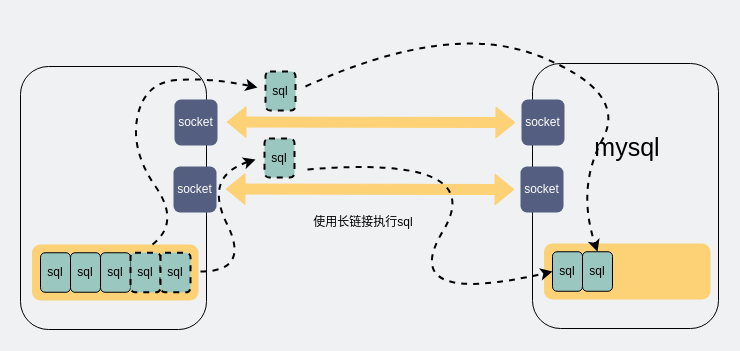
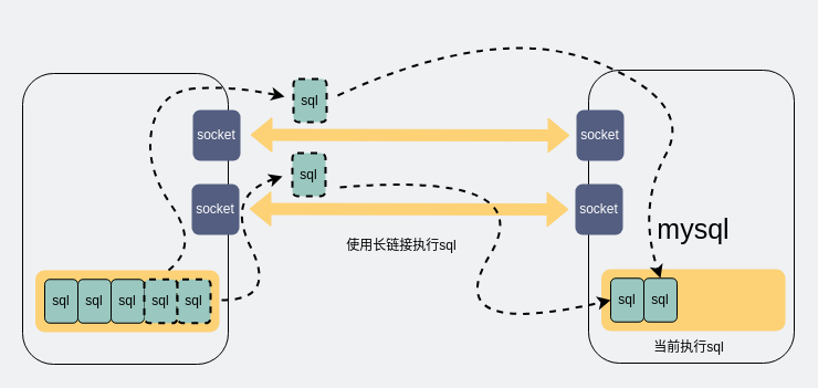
  <mxCell id="0" />
  <mxCell id="1" parent="0" />
  <mxCell id="2" value="" style="rounded=1;whiteSpace=wrap;html=1;fillColor=none;strokeColor=default;strokeWidth=1;" parent="1" vertex="1"><mxGeometry x="20" y="66" width="186" height="263" as="geometry" /></mxCell>
  <mxCell id="3" value="" style="rounded=1;whiteSpace=wrap;html=1;fillColor=#FDD276;strokeColor=none;" parent="1" vertex="1"><mxGeometry x="31.5" y="244" width="166.5" height="56" as="geometry" /></mxCell>
  <mxCell id="4" value="sql" style="rounded=1;whiteSpace=wrap;html=1;fillColor=#9AC7BF;strokeColor=#000000;dashed=1;strokeWidth=2;" parent="1" vertex="1"><mxGeometry x="264" y="138" width="30" height="39" as="geometry" /></mxCell>
  <mxCell id="5" value="" style="shape=flexArrow;endArrow=classic;startArrow=classic;html=1;rounded=0;strokeWidth=1;fillColor=#FDD276;strokeColor=#FDD276;" parent="1" edge="1"><mxGeometry width="100" height="100" relative="1" as="geometry"><mxPoint x="225" y="188.5" as="sourcePoint" /><mxPoint x="514" y="189" as="targetPoint" /></mxGeometry></mxCell>
  <mxCell id="6" value="使用长链接执行sql" style="text;html=1;strokeColor=none;fillColor=none;align=center;verticalAlign=middle;whiteSpace=wrap;rounded=0;dashed=1;" parent="1" vertex="1"><mxGeometry x="278" y="207" width="170" height="30" as="geometry" /></mxCell>
  <mxCell id="7" value="sql" style="rounded=1;whiteSpace=wrap;html=1;fillColor=#9AC7BF;strokeColor=#000000;" parent="1" vertex="1"><mxGeometry x="70" y="252.25" width="30" height="39.5" as="geometry" /></mxCell>
  <mxCell id="8" value="sql" style="rounded=1;whiteSpace=wrap;html=1;fillColor=#9AC7BF;strokeColor=#000000;" parent="1" vertex="1"><mxGeometry x="100" y="252.25" width="30" height="39.5" as="geometry" /></mxCell>
  <mxCell id="9" value="sql" style="rounded=1;whiteSpace=wrap;html=1;fillColor=#9AC7BF;strokeColor=#000000;dashed=1;strokeWidth=2;" parent="1" vertex="1"><mxGeometry x="130" y="252.25" width="30" height="39.5" as="geometry" /></mxCell>
  <mxCell id="10" value="sql" style="rounded=1;whiteSpace=wrap;html=1;fillColor=#9AC7BF;strokeColor=#000000;dashed=1;strokeWidth=2;" parent="1" vertex="1"><mxGeometry x="160" y="252.25" width="30" height="39.5" as="geometry" /></mxCell>
  <mxCell id="11" value="sql" style="rounded=1;whiteSpace=wrap;html=1;fillColor=#9AC7BF;strokeColor=#000000;" parent="1" vertex="1"><mxGeometry x="40" y="252.25" width="30" height="39.5" as="geometry" /></mxCell>
  <mxCell id="12" value="&lt;font color=&quot;#ffffff&quot;&gt;socket&lt;/font&gt;" style="rounded=1;whiteSpace=wrap;html=1;dashed=1;strokeColor=none;strokeWidth=2;fillColor=#535E80;" parent="1" vertex="1"><mxGeometry x="173" y="166" width="43" height="46" as="geometry" /></mxCell>
  <mxCell id="13" value="" style="rounded=1;whiteSpace=wrap;html=1;fillColor=none;strokeColor=default;strokeWidth=1;" parent="1" vertex="1"><mxGeometry x="532" y="63" width="186" height="265" as="geometry" /></mxCell>
  <mxCell id="14" value="" style="rounded=1;whiteSpace=wrap;html=1;fillColor=#FDD276;strokeColor=none;" parent="1" vertex="1"><mxGeometry x="543.5" y="243" width="166.5" height="56" as="geometry" /></mxCell>
+ <mxCell id="15" value="当前执行sql" style="text;html=1;strokeColor=none;fillColor=none;align=center;verticalAlign=middle;whiteSpace=wrap;rounded=0;" parent="1" vertex="1"><mxGeometry x="568" y="299" width="110" height="30" as="geometry" /></mxCell>
  <mxCell id="16" value="sql" style="rounded=1;whiteSpace=wrap;html=1;fillColor=#9AC7BF;strokeColor=#000000;" parent="1" vertex="1"><mxGeometry x="552" y="251.25" width="30" height="39.5" as="geometry" /></mxCell>
- <mxCell id="17" value="&lt;font style=&quot;font-size: 25px&quot;&gt;mysql&lt;/font&gt;" style="text;html=1;strokeColor=none;fillColor=none;align=center;verticalAlign=middle;whiteSpace=wrap;rounded=0;" parent="1" vertex="1"><mxGeometry x="572" y="131" width="110" height="30" as="geometry" /></mxCell>
+ <mxCell id="17" value="&lt;font style=&quot;font-size: 25px&quot;&gt;mysql&lt;/font&gt;" style="text;html=1;strokeColor=none;fillColor=none;align=center;verticalAlign=middle;whiteSpace=wrap;rounded=0;" parent="1" vertex="1"><mxGeometry x="572" y="191" width="110" height="30" as="geometry" /></mxCell>
  <mxCell id="18" value="&lt;font color=&quot;#ffffff&quot;&gt;socket&lt;/font&gt;" style="rounded=1;whiteSpace=wrap;html=1;dashed=1;strokeColor=none;strokeWidth=2;fillColor=#535E80;" parent="1" vertex="1"><mxGeometry x="520" y="166" width="43" height="46" as="geometry" /></mxCell>
  <mxCell id="19" value="" style="curved=1;endArrow=classic;html=1;rounded=0;fontSize=25;fontColor=#FFFFFF;dashed=1;strokeWidth=2;" parent="1" edge="1"><mxGeometry width="50" height="50" relative="1" as="geometry"><mxPoint x="200" y="271" as="sourcePoint" /><mxPoint x="255" y="159" as="targetPoint" /><Array as="points"><mxPoint x="250" y="271" /><mxPoint x="203" y="176" /></Array></mxGeometry></mxCell>
  <mxCell id="20" value="" style="curved=1;endArrow=classic;html=1;rounded=0;dashed=1;fontSize=25;fontColor=#FFFFFF;strokeWidth=2;entryX=0;entryY=0.5;entryDx=0;entryDy=0;" parent="1" target="16" edge="1"><mxGeometry width="50" height="50" relative="1" as="geometry"><mxPoint x="307" y="169" as="sourcePoint" /><mxPoint x="514" y="276" as="targetPoint" /><Array as="points"><mxPoint x="489" y="154" /><mxPoint x="396" y="307" /></Array></mxGeometry></mxCell>
  <mxCell id="21" value="sql" style="rounded=1;whiteSpace=wrap;html=1;fillColor=#9AC7BF;strokeColor=#000000;dashed=1;strokeWidth=2;" vertex="1" parent="1"><mxGeometry x="265" y="71" width="30" height="39" as="geometry" /></mxCell>
  <mxCell id="22" value="" style="shape=flexArrow;endArrow=classic;startArrow=classic;html=1;rounded=0;strokeWidth=1;fillColor=#FDD276;strokeColor=#FDD276;" edge="1" parent="1"><mxGeometry width="100" height="100" relative="1" as="geometry"><mxPoint x="226" y="121.5" as="sourcePoint" /><mxPoint x="515" y="122" as="targetPoint" /></mxGeometry></mxCell>
  <mxCell id="23" value="&lt;font color=&quot;#ffffff&quot;&gt;socket&lt;/font&gt;" style="rounded=1;whiteSpace=wrap;html=1;dashed=1;strokeColor=none;strokeWidth=2;fillColor=#535E80;" vertex="1" parent="1"><mxGeometry x="174" y="99" width="43" height="46" as="geometry" /></mxCell>
  <mxCell id="24" value="&lt;font color=&quot;#ffffff&quot;&gt;socket&lt;/font&gt;" style="rounded=1;whiteSpace=wrap;html=1;dashed=1;strokeColor=none;strokeWidth=2;fillColor=#535E80;" vertex="1" parent="1"><mxGeometry x="521" y="99" width="43" height="46" as="geometry" /></mxCell>
  <mxCell id="25" value="sql" style="rounded=1;whiteSpace=wrap;html=1;fillColor=#9AC7BF;strokeColor=#000000;" vertex="1" parent="1"><mxGeometry x="582" y="251.25" width="30" height="39.5" as="geometry" /></mxCell>
  <mxCell id="26" value="" style="curved=1;endArrow=classic;html=1;rounded=0;dashed=1;strokeWidth=2;" edge="1" parent="1"><mxGeometry width="50" height="50" relative="1" as="geometry"><mxPoint x="152" y="244" as="sourcePoint" /><mxPoint x="257" y="87" as="targetPoint" /><Array as="points"><mxPoint x="152" y="244" /><mxPoint x="180" y="222" /><mxPoint x="130" y="150" /><mxPoint x="144" y="82" /><mxPoint x="209" y="77" /></Array></mxGeometry></mxCell>
  <mxCell id="27" value="" style="curved=1;endArrow=classic;html=1;rounded=0;dashed=1;strokeWidth=2;entryX=0.5;entryY=0;entryDx=0;entryDy=0;" edge="1" parent="1" target="25"><mxGeometry width="50" height="50" relative="1" as="geometry"><mxPoint x="305" y="86" as="sourcePoint" /><mxPoint x="355" y="49" as="targetPoint" /><Array as="points"><mxPoint x="449" y="20" /><mxPoint x="628" y="91" /><mxPoint x="576" y="187" /></Array></mxGeometry></mxCell>
